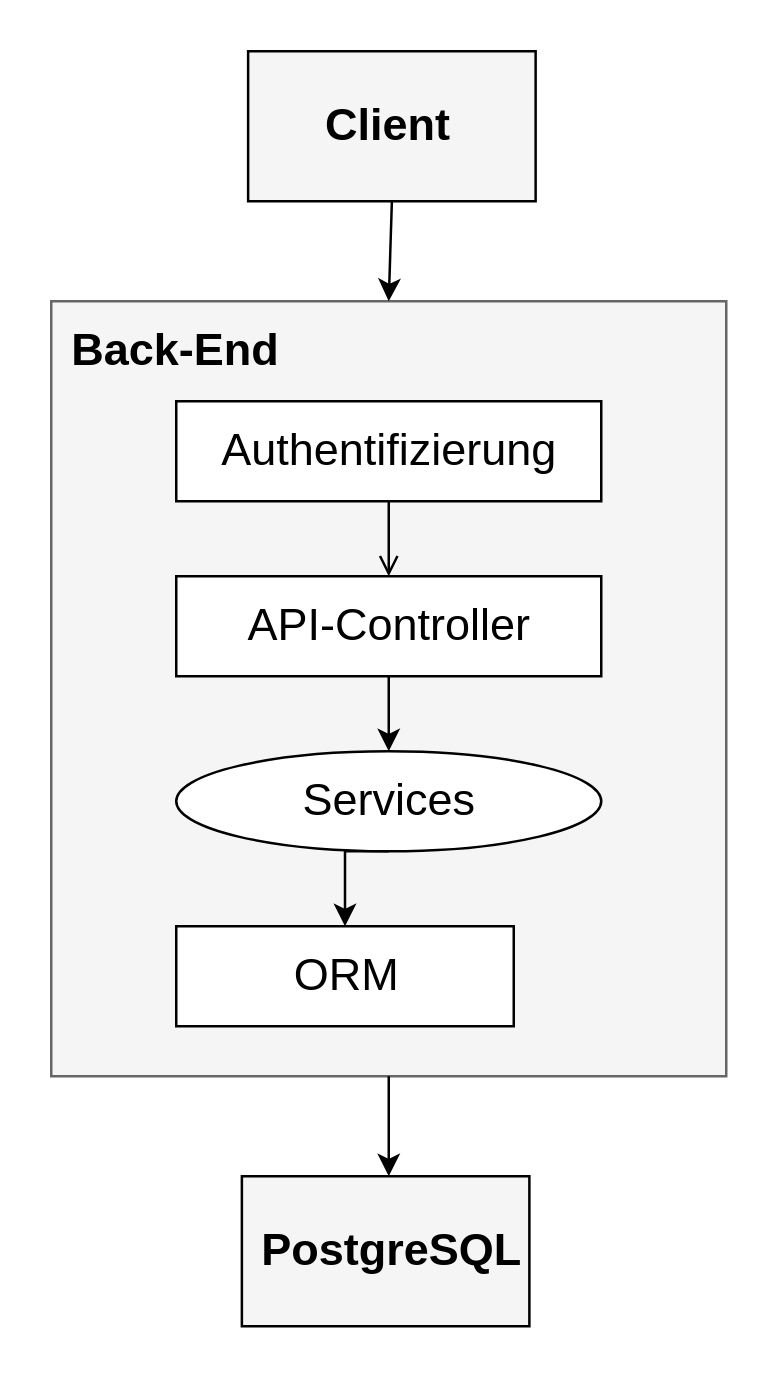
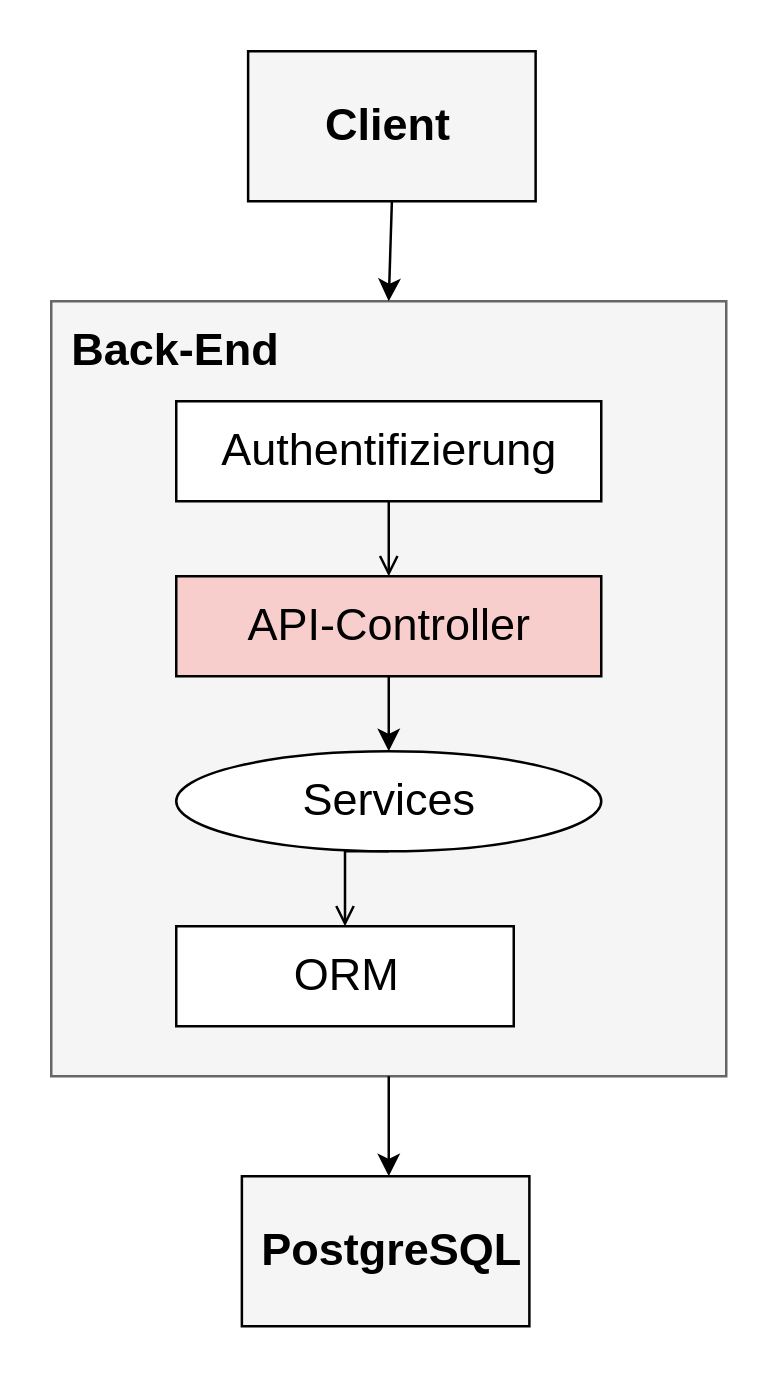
  <mxCell id="0" />
  <mxCell id="1" parent="0" />
  <mxCell id="2" value="" style="rounded=0;whiteSpace=wrap;html=1;fillColor=#F5F5F5;" vertex="1" parent="1"><mxGeometry x="98.75" y="20" width="115" height="60" as="geometry" /></mxCell>
  <mxCell id="3" value="" style="rounded=0;whiteSpace=wrap;html=1;fillColor=#F5F5F5;" vertex="1" parent="1"><mxGeometry x="96.25" y="470" width="115" height="60" as="geometry" /></mxCell>
  <mxCell id="4" value="" style="rounded=0;whiteSpace=wrap;html=1;fillColor=#F5F5F5;strokeColor=#666666;fontColor=#333333;" vertex="1" parent="1"><mxGeometry x="20" y="120" width="270" height="310" as="geometry" /></mxCell>
  <mxCell id="5" style="edgeStyle=orthogonalEdgeStyle;rounded=0;orthogonalLoop=1;jettySize=auto;html=1;exitX=0.5;exitY=1;exitDx=0;exitDy=0;entryX=0.5;entryY=0;entryDx=0;entryDy=0;startArrow=none;startFill=0;endArrow=open;" edge="1" parent="1" source="6" target="8"><mxGeometry relative="1" as="geometry" /></mxCell>
  <mxCell id="6" value="Authentifizierung" style="html=1;fontSize=18;" vertex="1" parent="1"><mxGeometry x="70" y="160" width="170" height="40" as="geometry" /></mxCell>
  <mxCell id="7" style="edgeStyle=orthogonalEdgeStyle;rounded=0;orthogonalLoop=1;jettySize=auto;html=1;exitX=0.5;exitY=1;exitDx=0;exitDy=0;startArrow=none;startFill=0;" edge="1" parent="1" source="8" target="10"><mxGeometry relative="1" as="geometry" /></mxCell>
- <mxCell id="8" value="API-Controller" style="html=1;fontSize=18;" vertex="1" parent="1"><mxGeometry x="70" y="230" width="170" height="40" as="geometry" /></mxCell>
- <mxCell id="9" style="edgeStyle=orthogonalEdgeStyle;rounded=0;orthogonalLoop=1;jettySize=auto;html=1;exitX=0.5;exitY=1;exitDx=0;exitDy=0;entryX=0.5;entryY=0;entryDx=0;entryDy=0;startArrow=none;startFill=0;" edge="1" parent="1" source="10" target="11"><mxGeometry relative="1" as="geometry" /></mxCell>
+ <mxCell id="8" value="API-Controller" style="html=1;fontSize=18;fillColor=#f8cecc;" vertex="1" parent="1"><mxGeometry x="70" y="230" width="170" height="40" as="geometry" /></mxCell>
+ <mxCell id="9" style="edgeStyle=orthogonalEdgeStyle;rounded=0;orthogonalLoop=1;jettySize=auto;html=1;exitX=0.5;exitY=1;exitDx=0;exitDy=0;entryX=0.5;entryY=0;entryDx=0;entryDy=0;startArrow=none;startFill=0;endArrow=open;" edge="1" parent="1" source="10" target="11"><mxGeometry relative="1" as="geometry" /></mxCell>
  <mxCell id="10" value="&lt;font style=&quot;font-size: 18px&quot;&gt;Services&lt;/font&gt;" style="ellipse;html=1;fontSize=18;" vertex="1" parent="1"><mxGeometry x="70" y="300" width="170" height="40" as="geometry" /></mxCell>
  <mxCell id="11" value="&lt;font style=&quot;font-size: 18px&quot;&gt;ORM&lt;/font&gt;" style="html=1;fontSize=18;" vertex="1" parent="1"><mxGeometry x="70" y="370" width="135" height="40" as="geometry" /></mxCell>
  <mxCell id="12" value="&lt;font style=&quot;font-size: 18px&quot;&gt;&lt;b&gt;Back-End&lt;/b&gt;&lt;/font&gt;" style="text;html=1;strokeColor=none;fillColor=none;align=center;verticalAlign=middle;whiteSpace=wrap;rounded=0;" vertex="1" parent="1"><mxGeometry x="20" y="130" width="100" height="20" as="geometry" /></mxCell>
  <mxCell id="13" value="&lt;font style=&quot;font-size: 18px&quot;&gt;&lt;b&gt;Client&lt;/b&gt;&lt;/font&gt;" style="text;html=1;strokeColor=none;fillColor=none;align=center;verticalAlign=middle;whiteSpace=wrap;rounded=0;" vertex="1" parent="1"><mxGeometry x="120" y="40" width="70" height="20" as="geometry" /></mxCell>
  <mxCell id="14" value="" style="endArrow=classic;html=1;entryX=0.5;entryY=0;entryDx=0;entryDy=0;exitX=0.5;exitY=1;exitDx=0;exitDy=0;" edge="1" parent="1" source="4"><mxGeometry width="50" height="50" relative="1" as="geometry"><mxPoint x="154.41" y="430" as="sourcePoint" /><mxPoint x="155" y="470" as="targetPoint" /></mxGeometry></mxCell>
  <mxCell id="15" value="&lt;font style=&quot;font-size: 18px&quot;&gt;&lt;b&gt;PostgreSQL&lt;/b&gt;&lt;/font&gt;" style="text;html=1;strokeColor=none;fillColor=none;align=center;verticalAlign=middle;whiteSpace=wrap;rounded=0;" vertex="1" parent="1"><mxGeometry x="98.75" y="490" width="115" height="20" as="geometry" /></mxCell>
  <mxCell id="16" value="" style="endArrow=classic;html=1;entryX=0.5;entryY=0;entryDx=0;entryDy=0;exitX=0.5;exitY=1;exitDx=0;exitDy=0;" edge="1" parent="1" source="2" target="4"><mxGeometry width="50" height="50" relative="1" as="geometry"><mxPoint x="155.66" y="80" as="sourcePoint" /><mxPoint x="155.66" y="120" as="targetPoint" /></mxGeometry></mxCell>
